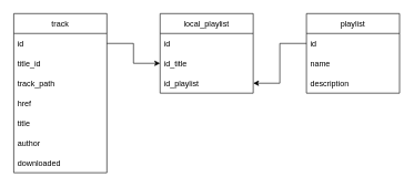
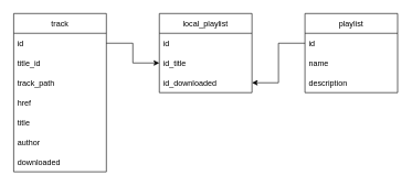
  <mxCell id="0" />
  <mxCell id="1" parent="0" />
  <mxCell id="2" value="track" style="swimlane;fontStyle=0;childLayout=stackLayout;horizontal=1;startSize=30;horizontalStack=0;resizeParent=1;resizeParentMax=0;resizeLast=0;collapsible=1;marginBottom=0;" parent="1" vertex="1"><mxGeometry x="20" y="20" width="140" height="240" as="geometry" /></mxCell>
  <mxCell id="3" value="id" style="text;strokeColor=none;fillColor=none;align=left;verticalAlign=middle;spacingLeft=4;spacingRight=4;overflow=hidden;points=[[0,0.5],[1,0.5]];portConstraint=eastwest;rotatable=0;" parent="2" vertex="1"><mxGeometry y="30" width="140" height="30" as="geometry" /></mxCell>
  <mxCell id="4" value="title_id" style="text;strokeColor=none;fillColor=none;align=left;verticalAlign=middle;spacingLeft=4;spacingRight=4;overflow=hidden;points=[[0,0.5],[1,0.5]];portConstraint=eastwest;rotatable=0;" parent="2" vertex="1"><mxGeometry y="60" width="140" height="30" as="geometry" /></mxCell>
  <mxCell id="5" value="track_path" style="text;strokeColor=none;fillColor=none;align=left;verticalAlign=middle;spacingLeft=4;spacingRight=4;overflow=hidden;points=[[0,0.5],[1,0.5]];portConstraint=eastwest;rotatable=0;" parent="2" vertex="1"><mxGeometry y="90" width="140" height="30" as="geometry" /></mxCell>
  <mxCell id="6" value="href" style="text;strokeColor=none;fillColor=none;align=left;verticalAlign=middle;spacingLeft=4;spacingRight=4;overflow=hidden;points=[[0,0.5],[1,0.5]];portConstraint=eastwest;rotatable=0;" parent="2" vertex="1"><mxGeometry y="120" width="140" height="30" as="geometry" /></mxCell>
  <mxCell id="7" value="title" style="text;strokeColor=none;fillColor=none;align=left;verticalAlign=middle;spacingLeft=4;spacingRight=4;overflow=hidden;points=[[0,0.5],[1,0.5]];portConstraint=eastwest;rotatable=0;" parent="2" vertex="1"><mxGeometry y="150" width="140" height="30" as="geometry" /></mxCell>
  <mxCell id="8" value="author" style="text;strokeColor=none;fillColor=none;align=left;verticalAlign=middle;spacingLeft=4;spacingRight=4;overflow=hidden;points=[[0,0.5],[1,0.5]];portConstraint=eastwest;rotatable=0;" parent="2" vertex="1"><mxGeometry y="180" width="140" height="30" as="geometry" /></mxCell>
  <mxCell id="9" value="downloaded" style="text;strokeColor=none;fillColor=none;align=left;verticalAlign=middle;spacingLeft=4;spacingRight=4;overflow=hidden;points=[[0,0.5],[1,0.5]];portConstraint=eastwest;rotatable=0;" parent="2" vertex="1"><mxGeometry y="210" width="140" height="30" as="geometry" /></mxCell>
  <mxCell id="10" value="playlist" style="swimlane;fontStyle=0;childLayout=stackLayout;horizontal=1;startSize=30;horizontalStack=0;resizeParent=1;resizeParentMax=0;resizeLast=0;collapsible=1;marginBottom=0;" parent="1" vertex="1"><mxGeometry x="460" y="20" width="140" height="120" as="geometry" /></mxCell>
  <mxCell id="11" value="id" style="text;strokeColor=none;fillColor=none;align=left;verticalAlign=middle;spacingLeft=4;spacingRight=4;overflow=hidden;points=[[0,0.5],[1,0.5]];portConstraint=eastwest;rotatable=0;" parent="10" vertex="1"><mxGeometry y="30" width="140" height="30" as="geometry" /></mxCell>
  <mxCell id="12" value="name" style="text;strokeColor=none;fillColor=none;align=left;verticalAlign=middle;spacingLeft=4;spacingRight=4;overflow=hidden;points=[[0,0.5],[1,0.5]];portConstraint=eastwest;rotatable=0;" parent="10" vertex="1"><mxGeometry y="60" width="140" height="30" as="geometry" /></mxCell>
  <mxCell id="13" value="description" style="text;strokeColor=none;fillColor=none;align=left;verticalAlign=middle;spacingLeft=4;spacingRight=4;overflow=hidden;points=[[0,0.5],[1,0.5]];portConstraint=eastwest;rotatable=0;" parent="10" vertex="1"><mxGeometry y="90" width="140" height="30" as="geometry" /></mxCell>
  <mxCell id="14" value="local_playlist" style="swimlane;fontStyle=0;childLayout=stackLayout;horizontal=1;startSize=30;horizontalStack=0;resizeParent=1;resizeParentMax=0;resizeLast=0;collapsible=1;marginBottom=0;" parent="1" vertex="1"><mxGeometry x="240" y="20" width="140" height="120" as="geometry" /></mxCell>
  <mxCell id="15" value="id" style="text;strokeColor=none;fillColor=none;align=left;verticalAlign=middle;spacingLeft=4;spacingRight=4;overflow=hidden;points=[[0,0.5],[1,0.5]];portConstraint=eastwest;rotatable=0;" parent="14" vertex="1"><mxGeometry y="30" width="140" height="30" as="geometry" /></mxCell>
  <mxCell id="16" value="id_title" style="text;strokeColor=none;fillColor=none;align=left;verticalAlign=middle;spacingLeft=4;spacingRight=4;overflow=hidden;points=[[0,0.5],[1,0.5]];portConstraint=eastwest;rotatable=0;" parent="14" vertex="1"><mxGeometry y="60" width="140" height="30" as="geometry" /></mxCell>
- <mxCell id="17" value="id_playlist" style="text;strokeColor=none;fillColor=none;align=left;verticalAlign=middle;spacingLeft=4;spacingRight=4;overflow=hidden;points=[[0,0.5],[1,0.5]];portConstraint=eastwest;rotatable=0;" parent="14" vertex="1"><mxGeometry y="90" width="140" height="30" as="geometry" /></mxCell>
+ <mxCell id="17" value="id_downloaded" style="text;strokeColor=none;fillColor=none;align=left;verticalAlign=middle;spacingLeft=4;spacingRight=4;overflow=hidden;points=[[0,0.5],[1,0.5]];portConstraint=eastwest;rotatable=0;" parent="14" vertex="1"><mxGeometry y="90" width="140" height="30" as="geometry" /></mxCell>
  <mxCell id="18" style="edgeStyle=orthogonalEdgeStyle;rounded=0;orthogonalLoop=1;jettySize=auto;html=1;exitX=1;exitY=0.5;exitDx=0;exitDy=0;entryX=0;entryY=0.5;entryDx=0;entryDy=0;" parent="1" source="3" target="16" edge="1"><mxGeometry relative="1" as="geometry" /></mxCell>
  <mxCell id="19" style="edgeStyle=orthogonalEdgeStyle;rounded=0;orthogonalLoop=1;jettySize=auto;html=1;exitX=0;exitY=0.5;exitDx=0;exitDy=0;entryX=1;entryY=0.5;entryDx=0;entryDy=0;" parent="1" source="11" target="17" edge="1"><mxGeometry relative="1" as="geometry" /></mxCell>
